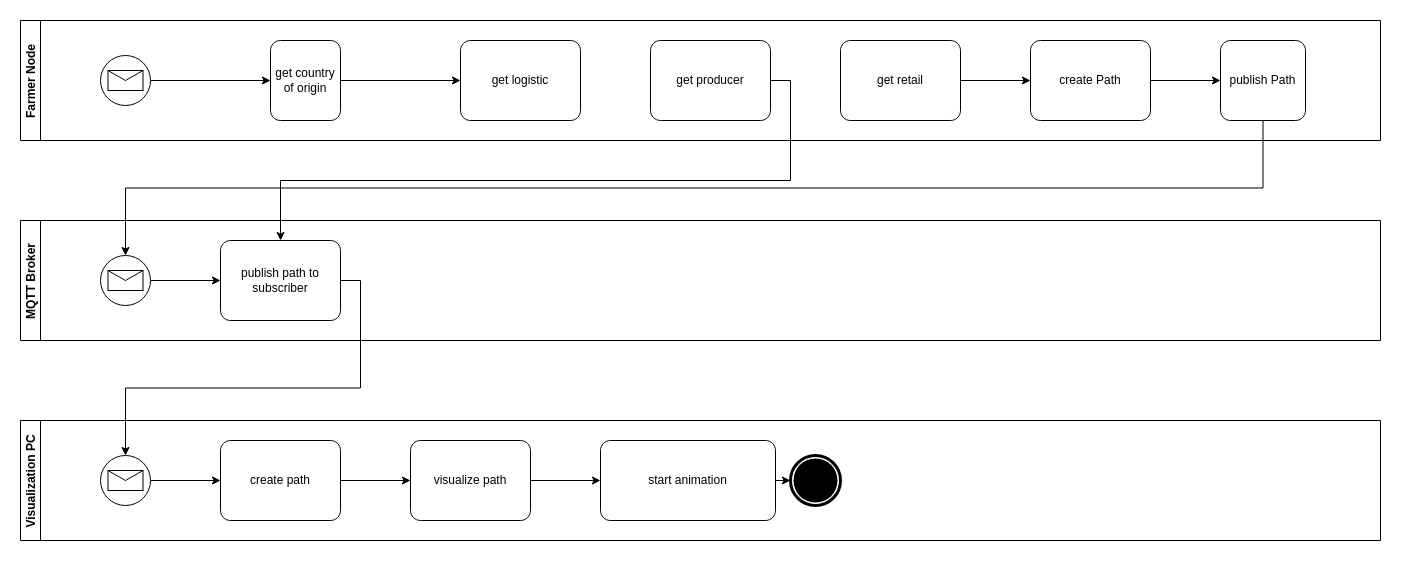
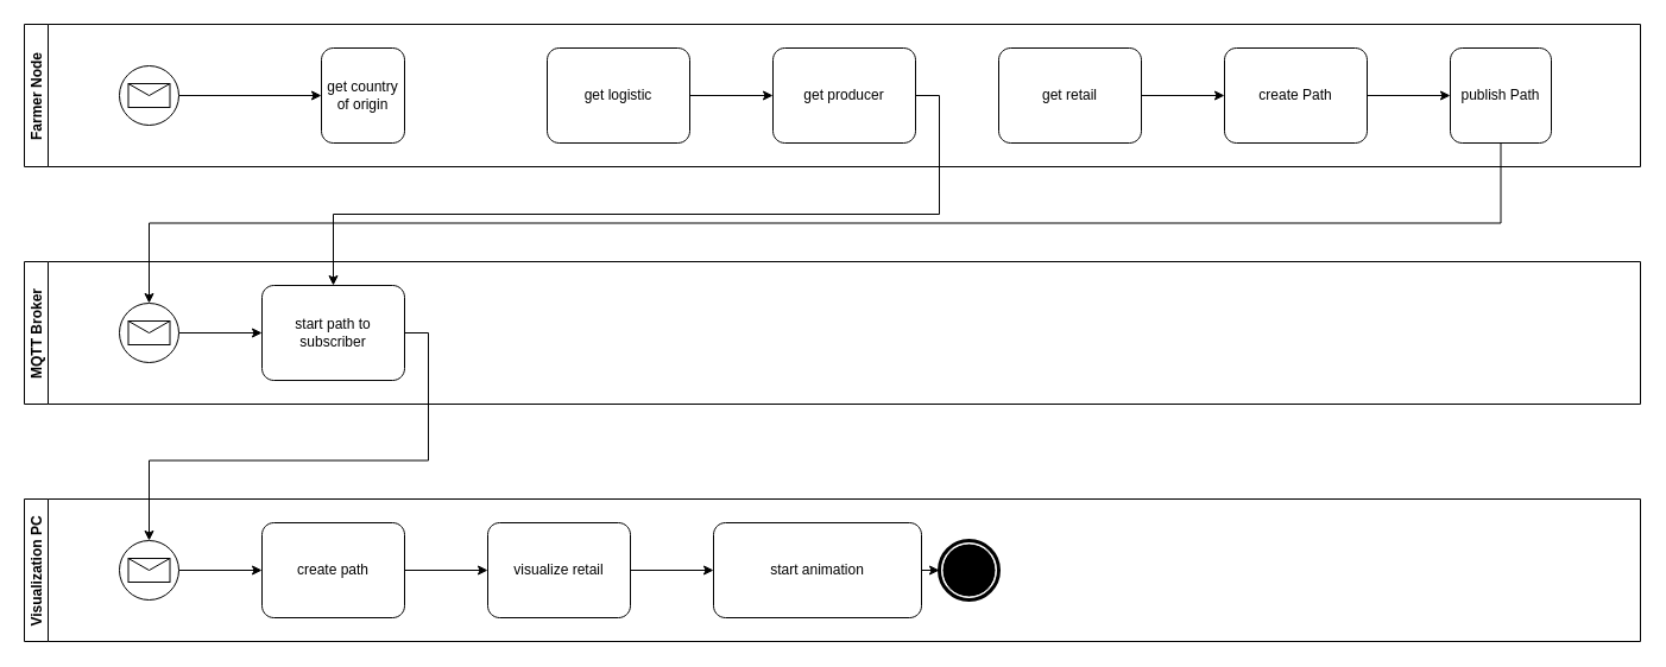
  <mxCell id="0" />
  <mxCell id="1" parent="0" />
  <mxCell id="2" value="Farmer Node" style="swimlane;startSize=20;horizontal=0;" vertex="1" parent="1"><mxGeometry x="20" y="20" width="1360" height="120" as="geometry" /></mxCell>
  <mxCell id="3" style="edgeStyle=orthogonalEdgeStyle;rounded=0;orthogonalLoop=1;jettySize=auto;html=1;exitX=1;exitY=0.5;exitDx=0;exitDy=0;exitPerimeter=0;entryX=0;entryY=0.5;entryDx=0;entryDy=0;entryPerimeter=0;" edge="1" parent="2" source="4" target="6"><mxGeometry relative="1" as="geometry" /></mxCell>
  <mxCell id="4" value="" style="points=[[0.145,0.145,0],[0.5,0,0],[0.855,0.145,0],[1,0.5,0],[0.855,0.855,0],[0.5,1,0],[0.145,0.855,0],[0,0.5,0]];shape=mxgraph.bpmn.event;html=1;verticalLabelPosition=bottom;labelBackgroundColor=#ffffff;verticalAlign=top;align=center;perimeter=ellipsePerimeter;outlineConnect=0;aspect=fixed;outline=standard;symbol=message;" vertex="1" parent="2"><mxGeometry x="80" y="35" width="50" height="50" as="geometry" /></mxCell>
- <mxCell id="5" style="edgeStyle=orthogonalEdgeStyle;rounded=0;orthogonalLoop=1;jettySize=auto;html=1;exitX=1;exitY=0.5;exitDx=0;exitDy=0;exitPerimeter=0;entryX=0;entryY=0.5;entryDx=0;entryDy=0;entryPerimeter=0;" edge="1" parent="2" source="6" target="8"><mxGeometry relative="1" as="geometry" /></mxCell>
  <mxCell id="6" value="get country of origin" style="points=[[0.25,0,0],[0.5,0,0],[0.75,0,0],[1,0.25,0],[1,0.5,0],[1,0.75,0],[0.75,1,0],[0.5,1,0],[0.25,1,0],[0,0.75,0],[0,0.5,0],[0,0.25,0]];shape=mxgraph.bpmn.task;whiteSpace=wrap;rectStyle=rounded;size=10;taskMarker=abstract;" vertex="1" parent="2"><mxGeometry x="250" y="20" width="70" height="80" as="geometry" /></mxCell>
+ <mxCell id="7" style="edgeStyle=orthogonalEdgeStyle;rounded=0;orthogonalLoop=1;jettySize=auto;html=1;exitX=1;exitY=0.5;exitDx=0;exitDy=0;exitPerimeter=0;" edge="1" parent="2" source="8" target="10"><mxGeometry relative="1" as="geometry" /></mxCell>
  <mxCell id="8" value="get logistic" style="points=[[0.25,0,0],[0.5,0,0],[0.75,0,0],[1,0.25,0],[1,0.5,0],[1,0.75,0],[0.75,1,0],[0.5,1,0],[0.25,1,0],[0,0.75,0],[0,0.5,0],[0,0.25,0]];shape=mxgraph.bpmn.task;whiteSpace=wrap;rectStyle=rounded;size=10;taskMarker=abstract;" vertex="1" parent="2"><mxGeometry x="440" y="20" width="120" height="80" as="geometry" /></mxCell>
  <mxCell id="9" style="edgeStyle=orthogonalEdgeStyle;rounded=0;orthogonalLoop=1;jettySize=auto;html=1;exitX=1;exitY=0.5;exitDx=0;exitDy=0;exitPerimeter=0;" edge="1" parent="2" source="10" target="19"><mxGeometry relative="1" as="geometry" /></mxCell>
  <mxCell id="10" value="get producer" style="points=[[0.25,0,0],[0.5,0,0],[0.75,0,0],[1,0.25,0],[1,0.5,0],[1,0.75,0],[0.75,1,0],[0.5,1,0],[0.25,1,0],[0,0.75,0],[0,0.5,0],[0,0.25,0]];shape=mxgraph.bpmn.task;whiteSpace=wrap;rectStyle=rounded;size=10;taskMarker=abstract;" vertex="1" parent="2"><mxGeometry x="630" y="20" width="120" height="80" as="geometry" /></mxCell>
  <mxCell id="11" style="edgeStyle=orthogonalEdgeStyle;rounded=0;orthogonalLoop=1;jettySize=auto;html=1;exitX=1;exitY=0.5;exitDx=0;exitDy=0;exitPerimeter=0;" edge="1" parent="2" source="12" target="14"><mxGeometry relative="1" as="geometry" /></mxCell>
  <mxCell id="12" value="get retail" style="points=[[0.25,0,0],[0.5,0,0],[0.75,0,0],[1,0.25,0],[1,0.5,0],[1,0.75,0],[0.75,1,0],[0.5,1,0],[0.25,1,0],[0,0.75,0],[0,0.5,0],[0,0.25,0]];shape=mxgraph.bpmn.task;whiteSpace=wrap;rectStyle=rounded;size=10;taskMarker=abstract;" vertex="1" parent="2"><mxGeometry x="820" y="20" width="120" height="80" as="geometry" /></mxCell>
  <mxCell id="13" style="edgeStyle=orthogonalEdgeStyle;rounded=0;orthogonalLoop=1;jettySize=auto;html=1;exitX=1;exitY=0.5;exitDx=0;exitDy=0;exitPerimeter=0;entryX=0;entryY=0.5;entryDx=0;entryDy=0;entryPerimeter=0;" edge="1" parent="2" source="14" target="15"><mxGeometry relative="1" as="geometry" /></mxCell>
  <mxCell id="14" value="create Path" style="points=[[0.25,0,0],[0.5,0,0],[0.75,0,0],[1,0.25,0],[1,0.5,0],[1,0.75,0],[0.75,1,0],[0.5,1,0],[0.25,1,0],[0,0.75,0],[0,0.5,0],[0,0.25,0]];shape=mxgraph.bpmn.task;whiteSpace=wrap;rectStyle=rounded;size=10;taskMarker=abstract;" vertex="1" parent="2"><mxGeometry x="1010" y="20" width="120" height="80" as="geometry" /></mxCell>
  <mxCell id="15" value="publish Path" style="points=[[0.25,0,0],[0.5,0,0],[0.75,0,0],[1,0.25,0],[1,0.5,0],[1,0.75,0],[0.75,1,0],[0.5,1,0],[0.25,1,0],[0,0.75,0],[0,0.5,0],[0,0.25,0]];shape=mxgraph.bpmn.task;whiteSpace=wrap;rectStyle=rounded;size=10;taskMarker=abstract;" vertex="1" parent="2"><mxGeometry x="1200" y="20" width="85" height="80" as="geometry" /></mxCell>
  <mxCell id="16" value="MQTT Broker" style="swimlane;startSize=20;horizontal=0;" vertex="1" parent="1"><mxGeometry x="20" y="220" width="1360" height="120" as="geometry" /></mxCell>
  <mxCell id="17" style="edgeStyle=orthogonalEdgeStyle;rounded=0;orthogonalLoop=1;jettySize=auto;html=1;exitX=1;exitY=0.5;exitDx=0;exitDy=0;exitPerimeter=0;entryX=0;entryY=0.5;entryDx=0;entryDy=0;entryPerimeter=0;" edge="1" parent="16" source="18" target="19"><mxGeometry relative="1" as="geometry" /></mxCell>
  <mxCell id="18" value="" style="points=[[0.145,0.145,0],[0.5,0,0],[0.855,0.145,0],[1,0.5,0],[0.855,0.855,0],[0.5,1,0],[0.145,0.855,0],[0,0.5,0]];shape=mxgraph.bpmn.event;html=1;verticalLabelPosition=bottom;labelBackgroundColor=#ffffff;verticalAlign=top;align=center;perimeter=ellipsePerimeter;outlineConnect=0;aspect=fixed;outline=standard;symbol=message;" vertex="1" parent="16"><mxGeometry x="80" y="35" width="50" height="50" as="geometry" /></mxCell>
- <mxCell id="19" value="publish path to subscriber" style="points=[[0.25,0,0],[0.5,0,0],[0.75,0,0],[1,0.25,0],[1,0.5,0],[1,0.75,0],[0.75,1,0],[0.5,1,0],[0.25,1,0],[0,0.75,0],[0,0.5,0],[0,0.25,0]];shape=mxgraph.bpmn.task;whiteSpace=wrap;rectStyle=rounded;size=10;taskMarker=abstract;" vertex="1" parent="16"><mxGeometry x="200" y="20" width="120" height="80" as="geometry" /></mxCell>
+ <mxCell id="19" value="start path to subscriber" style="points=[[0.25,0,0],[0.5,0,0],[0.75,0,0],[1,0.25,0],[1,0.5,0],[1,0.75,0],[0.75,1,0],[0.5,1,0],[0.25,1,0],[0,0.75,0],[0,0.5,0],[0,0.25,0]];shape=mxgraph.bpmn.task;whiteSpace=wrap;rectStyle=rounded;size=10;taskMarker=abstract;" vertex="1" parent="16"><mxGeometry x="200" y="20" width="120" height="80" as="geometry" /></mxCell>
  <mxCell id="20" style="edgeStyle=orthogonalEdgeStyle;rounded=0;orthogonalLoop=1;jettySize=auto;html=1;exitX=0.5;exitY=1;exitDx=0;exitDy=0;exitPerimeter=0;entryX=0.5;entryY=0;entryDx=0;entryDy=0;entryPerimeter=0;" edge="1" parent="1" source="15" target="18"><mxGeometry relative="1" as="geometry" /></mxCell>
  <mxCell id="21" value="Visualization PC" style="swimlane;startSize=20;horizontal=0;" vertex="1" parent="1"><mxGeometry x="20" y="420" width="1360" height="120" as="geometry" /></mxCell>
  <mxCell id="22" style="edgeStyle=orthogonalEdgeStyle;rounded=0;orthogonalLoop=1;jettySize=auto;html=1;exitX=1;exitY=0.5;exitDx=0;exitDy=0;exitPerimeter=0;entryX=0;entryY=0.5;entryDx=0;entryDy=0;entryPerimeter=0;" edge="1" parent="21" source="23" target="25"><mxGeometry relative="1" as="geometry" /></mxCell>
  <mxCell id="23" value="" style="points=[[0.145,0.145,0],[0.5,0,0],[0.855,0.145,0],[1,0.5,0],[0.855,0.855,0],[0.5,1,0],[0.145,0.855,0],[0,0.5,0]];shape=mxgraph.bpmn.event;html=1;verticalLabelPosition=bottom;labelBackgroundColor=#ffffff;verticalAlign=top;align=center;perimeter=ellipsePerimeter;outlineConnect=0;aspect=fixed;outline=standard;symbol=message;" vertex="1" parent="21"><mxGeometry x="80" y="35" width="50" height="50" as="geometry" /></mxCell>
  <mxCell id="24" style="edgeStyle=orthogonalEdgeStyle;rounded=0;orthogonalLoop=1;jettySize=auto;html=1;exitX=1;exitY=0.5;exitDx=0;exitDy=0;exitPerimeter=0;entryX=0;entryY=0.5;entryDx=0;entryDy=0;entryPerimeter=0;" edge="1" parent="21" source="25" target="27"><mxGeometry relative="1" as="geometry" /></mxCell>
  <mxCell id="25" value="create path" style="points=[[0.25,0,0],[0.5,0,0],[0.75,0,0],[1,0.25,0],[1,0.5,0],[1,0.75,0],[0.75,1,0],[0.5,1,0],[0.25,1,0],[0,0.75,0],[0,0.5,0],[0,0.25,0]];shape=mxgraph.bpmn.task;whiteSpace=wrap;rectStyle=rounded;size=10;taskMarker=abstract;" vertex="1" parent="21"><mxGeometry x="200" y="20" width="120" height="80" as="geometry" /></mxCell>
  <mxCell id="26" style="edgeStyle=orthogonalEdgeStyle;rounded=0;orthogonalLoop=1;jettySize=auto;html=1;exitX=1;exitY=0.5;exitDx=0;exitDy=0;exitPerimeter=0;" edge="1" parent="21" source="27" target="29"><mxGeometry relative="1" as="geometry" /></mxCell>
- <mxCell id="27" value="visualize path" style="points=[[0.25,0,0],[0.5,0,0],[0.75,0,0],[1,0.25,0],[1,0.5,0],[1,0.75,0],[0.75,1,0],[0.5,1,0],[0.25,1,0],[0,0.75,0],[0,0.5,0],[0,0.25,0]];shape=mxgraph.bpmn.task;whiteSpace=wrap;rectStyle=rounded;size=10;taskMarker=abstract;" vertex="1" parent="21"><mxGeometry x="390" y="20" width="120" height="80" as="geometry" /></mxCell>
+ <mxCell id="27" value="visualize retail" style="points=[[0.25,0,0],[0.5,0,0],[0.75,0,0],[1,0.25,0],[1,0.5,0],[1,0.75,0],[0.75,1,0],[0.5,1,0],[0.25,1,0],[0,0.75,0],[0,0.5,0],[0,0.25,0]];shape=mxgraph.bpmn.task;whiteSpace=wrap;rectStyle=rounded;size=10;taskMarker=abstract;" vertex="1" parent="21"><mxGeometry x="390" y="20" width="120" height="80" as="geometry" /></mxCell>
  <mxCell id="28" style="edgeStyle=orthogonalEdgeStyle;rounded=0;orthogonalLoop=1;jettySize=auto;html=1;exitX=1;exitY=0.5;exitDx=0;exitDy=0;exitPerimeter=0;entryX=0;entryY=0.5;entryDx=0;entryDy=0;entryPerimeter=0;" edge="1" parent="21" source="29" target="30"><mxGeometry relative="1" as="geometry" /></mxCell>
  <mxCell id="29" value="start animation" style="points=[[0.25,0,0],[0.5,0,0],[0.75,0,0],[1,0.25,0],[1,0.5,0],[1,0.75,0],[0.75,1,0],[0.5,1,0],[0.25,1,0],[0,0.75,0],[0,0.5,0],[0,0.25,0]];shape=mxgraph.bpmn.task;whiteSpace=wrap;rectStyle=rounded;size=10;taskMarker=abstract;" vertex="1" parent="21"><mxGeometry x="580" y="20" width="175" height="80" as="geometry" /></mxCell>
  <mxCell id="30" value="" style="points=[[0.145,0.145,0],[0.5,0,0],[0.855,0.145,0],[1,0.5,0],[0.855,0.855,0],[0.5,1,0],[0.145,0.855,0],[0,0.5,0]];shape=mxgraph.bpmn.event;html=1;verticalLabelPosition=bottom;labelBackgroundColor=#ffffff;verticalAlign=top;align=center;perimeter=ellipsePerimeter;outlineConnect=0;aspect=fixed;outline=end;symbol=terminate;" vertex="1" parent="21"><mxGeometry x="770" y="35" width="50" height="50" as="geometry" /></mxCell>
  <mxCell id="31" style="edgeStyle=orthogonalEdgeStyle;rounded=0;orthogonalLoop=1;jettySize=auto;html=1;exitX=1;exitY=0.5;exitDx=0;exitDy=0;exitPerimeter=0;entryX=0.5;entryY=0;entryDx=0;entryDy=0;entryPerimeter=0;" edge="1" parent="1" source="19" target="23"><mxGeometry relative="1" as="geometry" /></mxCell>
